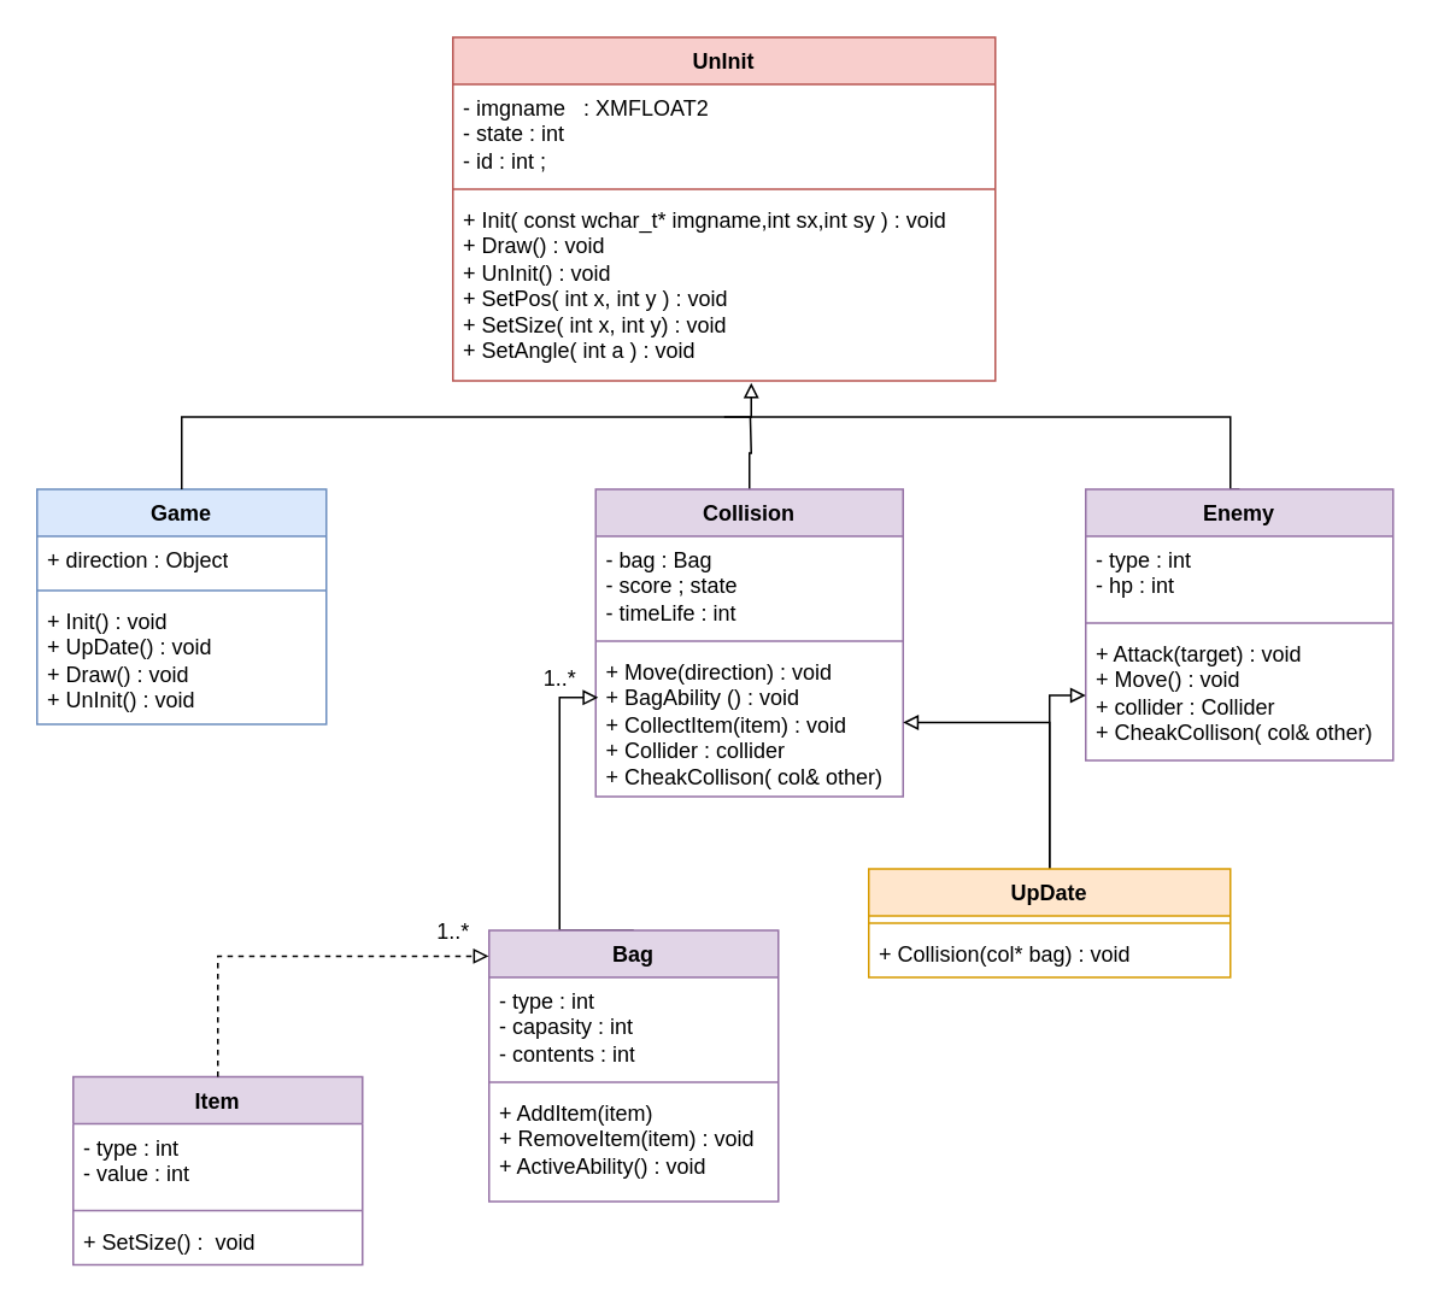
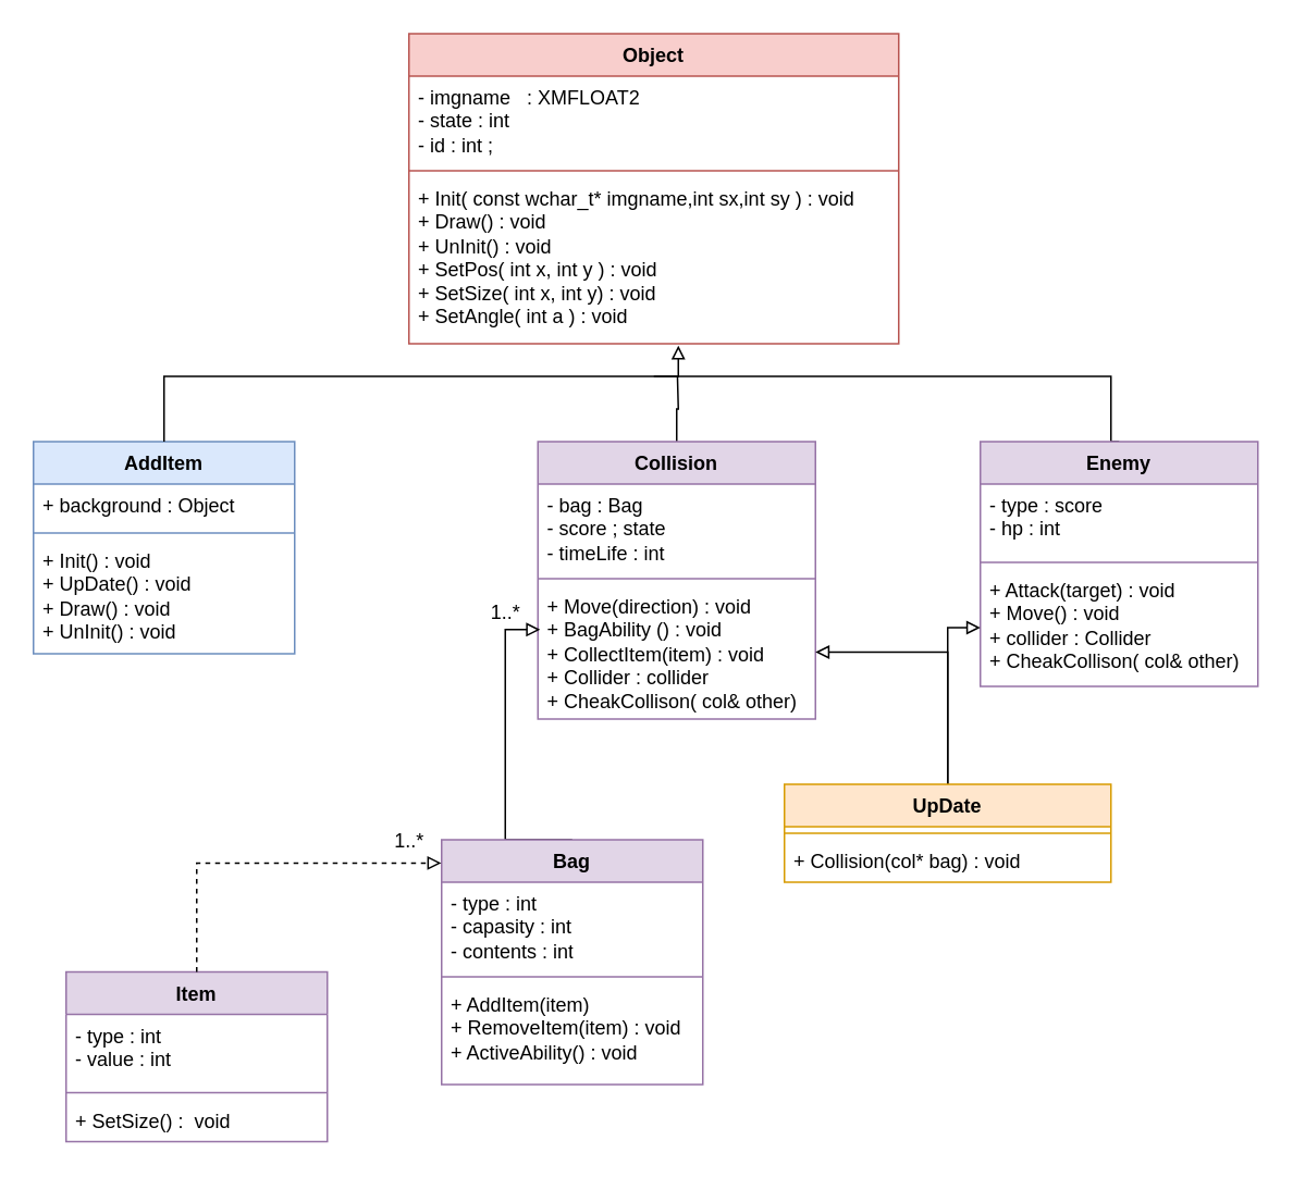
  <mxCell id="0" />
  <mxCell id="1" parent="0" />
- <mxCell id="2" value="UnInit" style="swimlane;fontStyle=1;align=center;verticalAlign=top;childLayout=stackLayout;horizontal=1;startSize=26;horizontalStack=0;resizeParent=1;resizeParentMax=0;resizeLast=0;collapsible=1;marginBottom=0;whiteSpace=wrap;html=1;fillColor=#f8cecc;strokeColor=#b85450;" vertex="1" parent="1"><mxGeometry x="250" y="20" width="300" height="190" as="geometry" /></mxCell>
+ <mxCell id="2" value="Object" style="swimlane;fontStyle=1;align=center;verticalAlign=top;childLayout=stackLayout;horizontal=1;startSize=26;horizontalStack=0;resizeParent=1;resizeParentMax=0;resizeLast=0;collapsible=1;marginBottom=0;whiteSpace=wrap;html=1;fillColor=#f8cecc;strokeColor=#b85450;" vertex="1" parent="1"><mxGeometry x="250" y="20" width="300" height="190" as="geometry" /></mxCell>
  <mxCell id="3" value="- imgname&amp;nbsp; &amp;nbsp;: XMFLOAT2&lt;div&gt;- state : int&lt;/div&gt;&lt;div&gt;- id : int ;&lt;/div&gt;&lt;div&gt;&lt;br&gt;&lt;/div&gt;" style="text;strokeColor=none;fillColor=none;align=left;verticalAlign=top;spacingLeft=4;spacingRight=4;overflow=hidden;rotatable=0;points=[[0,0.5],[1,0.5]];portConstraint=eastwest;whiteSpace=wrap;html=1;" vertex="1" parent="2"><mxGeometry y="26" width="300" height="54" as="geometry" /></mxCell>
  <mxCell id="4" value="" style="line;strokeWidth=1;fillColor=none;align=left;verticalAlign=middle;spacingTop=-1;spacingLeft=3;spacingRight=3;rotatable=0;labelPosition=right;points=[];portConstraint=eastwest;strokeColor=inherit;" vertex="1" parent="2"><mxGeometry y="80" width="300" height="8" as="geometry" /></mxCell>
  <mxCell id="5" value="+&amp;nbsp;Init( const wchar_t* imgname,int sx,int sy ) : void&lt;div&gt;+ Draw() : void&lt;/div&gt;&lt;div&gt;+ UnInit() : void&lt;/div&gt;&lt;div&gt;+ SetPos( int x, int y ) : void&lt;/div&gt;&lt;div&gt;+ SetSize( int x, int y) : void&lt;/div&gt;&lt;div&gt;+ SetAngle( int a ) : void&lt;/div&gt;&lt;div&gt;&lt;br&gt;&lt;/div&gt;" style="text;strokeColor=none;fillColor=none;align=left;verticalAlign=top;spacingLeft=4;spacingRight=4;overflow=hidden;rotatable=0;points=[[0,0.5],[1,0.5]];portConstraint=eastwest;whiteSpace=wrap;html=1;" vertex="1" parent="2"><mxGeometry y="88" width="300" height="102" as="geometry" /></mxCell>
- <mxCell id="6" value="Game" style="swimlane;fontStyle=1;align=center;verticalAlign=top;childLayout=stackLayout;horizontal=1;startSize=26;horizontalStack=0;resizeParent=1;resizeParentMax=0;resizeLast=0;collapsible=1;marginBottom=0;whiteSpace=wrap;html=1;fillColor=#dae8fc;strokeColor=#6c8ebf;" vertex="1" parent="1"><mxGeometry x="20" y="270" width="160" height="130" as="geometry" /></mxCell>
- <mxCell id="7" value="+ direction : Object" style="text;strokeColor=none;fillColor=none;align=left;verticalAlign=top;spacingLeft=4;spacingRight=4;overflow=hidden;rotatable=0;points=[[0,0.5],[1,0.5]];portConstraint=eastwest;whiteSpace=wrap;html=1;" vertex="1" parent="6"><mxGeometry y="26" width="160" height="26" as="geometry" /></mxCell>
+ <mxCell id="6" value="AddItem" style="swimlane;fontStyle=1;align=center;verticalAlign=top;childLayout=stackLayout;horizontal=1;startSize=26;horizontalStack=0;resizeParent=1;resizeParentMax=0;resizeLast=0;collapsible=1;marginBottom=0;whiteSpace=wrap;html=1;fillColor=#dae8fc;strokeColor=#6c8ebf;" vertex="1" parent="1"><mxGeometry x="20" y="270" width="160" height="130" as="geometry" /></mxCell>
+ <mxCell id="7" value="+ background : Object" style="text;strokeColor=none;fillColor=none;align=left;verticalAlign=top;spacingLeft=4;spacingRight=4;overflow=hidden;rotatable=0;points=[[0,0.5],[1,0.5]];portConstraint=eastwest;whiteSpace=wrap;html=1;" vertex="1" parent="6"><mxGeometry y="26" width="160" height="26" as="geometry" /></mxCell>
  <mxCell id="8" value="" style="line;strokeWidth=1;fillColor=none;align=left;verticalAlign=middle;spacingTop=-1;spacingLeft=3;spacingRight=3;rotatable=0;labelPosition=right;points=[];portConstraint=eastwest;strokeColor=inherit;" vertex="1" parent="6"><mxGeometry y="52" width="160" height="8" as="geometry" /></mxCell>
  <mxCell id="9" value="+ Init() : void&lt;div&gt;+ UpDate() : void&lt;br&gt;&lt;div&gt;+ Draw() : void&lt;/div&gt;&lt;div&gt;+ UnInit() : void&lt;/div&gt;&lt;div&gt;&lt;br&gt;&lt;/div&gt;&lt;/div&gt;" style="text;strokeColor=none;fillColor=none;align=left;verticalAlign=top;spacingLeft=4;spacingRight=4;overflow=hidden;rotatable=0;points=[[0,0.5],[1,0.5]];portConstraint=eastwest;whiteSpace=wrap;html=1;" vertex="1" parent="6"><mxGeometry y="60" width="160" height="70" as="geometry" /></mxCell>
  <mxCell id="10" style="rounded=0;orthogonalLoop=1;jettySize=auto;html=1;exitX=0.5;exitY=0;exitDx=0;exitDy=0;entryX=0.55;entryY=1.011;entryDx=0;entryDy=0;entryPerimeter=0;edgeStyle=orthogonalEdgeStyle;endArrow=block;endFill=0;" edge="1" parent="1" source="6" target="5"><mxGeometry relative="1" as="geometry"><Array as="points"><mxPoint x="100" y="230" /><mxPoint x="415" y="230" /></Array></mxGeometry></mxCell>
  <mxCell id="11" style="edgeStyle=orthogonalEdgeStyle;rounded=0;orthogonalLoop=1;jettySize=auto;html=1;exitX=0.5;exitY=0;exitDx=0;exitDy=0;endArrow=none;endFill=0;" edge="1" parent="1" source="12"><mxGeometry relative="1" as="geometry"><mxPoint x="414.471" y="230" as="targetPoint" /></mxGeometry></mxCell>
  <mxCell id="12" value="Collision" style="swimlane;fontStyle=1;align=center;verticalAlign=top;childLayout=stackLayout;horizontal=1;startSize=26;horizontalStack=0;resizeParent=1;resizeParentMax=0;resizeLast=0;collapsible=1;marginBottom=0;whiteSpace=wrap;html=1;fillColor=#e1d5e7;strokeColor=#9673a6;" vertex="1" parent="1"><mxGeometry x="329" y="270" width="170" height="170" as="geometry" /></mxCell>
  <mxCell id="13" value="- bag : Bag&lt;div&gt;- score ; state&amp;nbsp;&lt;/div&gt;&lt;div&gt;- timeLife : int&amp;nbsp;&lt;/div&gt;" style="text;strokeColor=none;fillColor=none;align=left;verticalAlign=top;spacingLeft=4;spacingRight=4;overflow=hidden;rotatable=0;points=[[0,0.5],[1,0.5]];portConstraint=eastwest;whiteSpace=wrap;html=1;" vertex="1" parent="12"><mxGeometry y="26" width="170" height="54" as="geometry" /></mxCell>
  <mxCell id="14" value="" style="line;strokeWidth=1;fillColor=none;align=left;verticalAlign=middle;spacingTop=-1;spacingLeft=3;spacingRight=3;rotatable=0;labelPosition=right;points=[];portConstraint=eastwest;strokeColor=inherit;" vertex="1" parent="12"><mxGeometry y="80" width="170" height="8" as="geometry" /></mxCell>
  <mxCell id="15" value="+ Move(direction) : void&lt;div&gt;+ BagAbility () : void&lt;/div&gt;&lt;div&gt;+ CollectItem(item) : void&lt;/div&gt;&lt;div&gt;+ Collider : collider&lt;/div&gt;&lt;div&gt;+ CheakCollison( col&amp;amp; other)&lt;br&gt;&lt;/div&gt;" style="text;strokeColor=none;fillColor=none;align=left;verticalAlign=top;spacingLeft=4;spacingRight=4;overflow=hidden;rotatable=0;points=[[0,0.5],[1,0.5]];portConstraint=eastwest;whiteSpace=wrap;html=1;" vertex="1" parent="12"><mxGeometry y="88" width="170" height="82" as="geometry" /></mxCell>
  <mxCell id="16" style="edgeStyle=orthogonalEdgeStyle;rounded=0;orthogonalLoop=1;jettySize=auto;html=1;exitX=0.5;exitY=0;exitDx=0;exitDy=0;endArrow=none;endFill=0;" edge="1" parent="1" source="17"><mxGeometry relative="1" as="geometry"><mxPoint x="400" y="230" as="targetPoint" /><Array as="points"><mxPoint x="680" y="230" /></Array></mxGeometry></mxCell>
  <mxCell id="17" value="Enemy" style="swimlane;fontStyle=1;align=center;verticalAlign=top;childLayout=stackLayout;horizontal=1;startSize=26;horizontalStack=0;resizeParent=1;resizeParentMax=0;resizeLast=0;collapsible=1;marginBottom=0;whiteSpace=wrap;html=1;fillColor=#e1d5e7;strokeColor=#9673a6;" vertex="1" parent="1"><mxGeometry x="600" y="270" width="170" height="150" as="geometry" /></mxCell>
- <mxCell id="18" value="- type : int&lt;div&gt;- hp : int&lt;/div&gt;&lt;div&gt;&lt;br&gt;&lt;/div&gt;" style="text;strokeColor=none;fillColor=none;align=left;verticalAlign=top;spacingLeft=4;spacingRight=4;overflow=hidden;rotatable=0;points=[[0,0.5],[1,0.5]];portConstraint=eastwest;whiteSpace=wrap;html=1;" vertex="1" parent="17"><mxGeometry y="26" width="170" height="44" as="geometry" /></mxCell>
+ <mxCell id="18" value="- type : score&lt;div&gt;- hp : int&lt;/div&gt;&lt;div&gt;&lt;br&gt;&lt;/div&gt;" style="text;strokeColor=none;fillColor=none;align=left;verticalAlign=top;spacingLeft=4;spacingRight=4;overflow=hidden;rotatable=0;points=[[0,0.5],[1,0.5]];portConstraint=eastwest;whiteSpace=wrap;html=1;" vertex="1" parent="17"><mxGeometry y="26" width="170" height="44" as="geometry" /></mxCell>
  <mxCell id="19" value="" style="line;strokeWidth=1;fillColor=none;align=left;verticalAlign=middle;spacingTop=-1;spacingLeft=3;spacingRight=3;rotatable=0;labelPosition=right;points=[];portConstraint=eastwest;strokeColor=inherit;" vertex="1" parent="17"><mxGeometry y="70" width="170" height="8" as="geometry" /></mxCell>
  <mxCell id="20" value="+ Attack(target) : void&lt;div&gt;+ Move() : void&amp;nbsp;&lt;/div&gt;&lt;div&gt;+ collider : Collider&lt;/div&gt;&lt;div&gt;+ CheakCollison( col&amp;amp; other)&lt;/div&gt;&lt;div&gt;&amp;nbsp;&lt;/div&gt;" style="text;strokeColor=none;fillColor=none;align=left;verticalAlign=top;spacingLeft=4;spacingRight=4;overflow=hidden;rotatable=0;points=[[0,0.5],[1,0.5]];portConstraint=eastwest;whiteSpace=wrap;html=1;" vertex="1" parent="17"><mxGeometry y="78" width="170" height="72" as="geometry" /></mxCell>
  <mxCell id="21" style="edgeStyle=orthogonalEdgeStyle;rounded=0;orthogonalLoop=1;jettySize=auto;html=1;exitX=0.5;exitY=0;exitDx=0;exitDy=0;endArrow=block;endFill=0;" edge="1" parent="1" source="23" target="15"><mxGeometry relative="1" as="geometry"><mxPoint x="410" y="430" as="targetPoint" /></mxGeometry></mxCell>
  <mxCell id="22" style="edgeStyle=orthogonalEdgeStyle;rounded=0;orthogonalLoop=1;jettySize=auto;html=1;exitX=0.5;exitY=0;exitDx=0;exitDy=0;entryX=0;entryY=0.5;entryDx=0;entryDy=0;endArrow=block;endFill=0;" edge="1" parent="1" source="23" target="20"><mxGeometry relative="1" as="geometry" /></mxCell>
  <mxCell id="23" value="UpDate" style="swimlane;fontStyle=1;align=center;verticalAlign=top;childLayout=stackLayout;horizontal=1;startSize=26;horizontalStack=0;resizeParent=1;resizeParentMax=0;resizeLast=0;collapsible=1;marginBottom=0;whiteSpace=wrap;html=1;fillColor=#ffe6cc;strokeColor=#d79b00;" vertex="1" parent="1"><mxGeometry x="480" y="480" width="200" height="60" as="geometry" /></mxCell>
  <mxCell id="24" value="" style="line;strokeWidth=1;fillColor=none;align=left;verticalAlign=middle;spacingTop=-1;spacingLeft=3;spacingRight=3;rotatable=0;labelPosition=right;points=[];portConstraint=eastwest;strokeColor=inherit;" vertex="1" parent="23"><mxGeometry y="26" width="200" height="8" as="geometry" /></mxCell>
  <mxCell id="25" value="+ Collision(col* bag) : void" style="text;strokeColor=none;fillColor=none;align=left;verticalAlign=top;spacingLeft=4;spacingRight=4;overflow=hidden;rotatable=0;points=[[0,0.5],[1,0.5]];portConstraint=eastwest;whiteSpace=wrap;html=1;" vertex="1" parent="23"><mxGeometry y="34" width="200" height="26" as="geometry" /></mxCell>
  <mxCell id="26" value="Item" style="swimlane;fontStyle=1;align=center;verticalAlign=top;childLayout=stackLayout;horizontal=1;startSize=26;horizontalStack=0;resizeParent=1;resizeParentMax=0;resizeLast=0;collapsible=1;marginBottom=0;whiteSpace=wrap;html=1;fillColor=#e1d5e7;strokeColor=#9673a6;" vertex="1" parent="1"><mxGeometry x="40" y="595" width="160" height="104" as="geometry" /></mxCell>
  <mxCell id="27" value="- type : int&lt;div&gt;- value : int&lt;/div&gt;" style="text;strokeColor=none;fillColor=none;align=left;verticalAlign=top;spacingLeft=4;spacingRight=4;overflow=hidden;rotatable=0;points=[[0,0.5],[1,0.5]];portConstraint=eastwest;whiteSpace=wrap;html=1;" vertex="1" parent="26"><mxGeometry y="26" width="160" height="44" as="geometry" /></mxCell>
  <mxCell id="28" value="" style="line;strokeWidth=1;fillColor=none;align=left;verticalAlign=middle;spacingTop=-1;spacingLeft=3;spacingRight=3;rotatable=0;labelPosition=right;points=[];portConstraint=eastwest;strokeColor=inherit;" vertex="1" parent="26"><mxGeometry y="70" width="160" height="8" as="geometry" /></mxCell>
  <mxCell id="29" value="+ SetSize() :&amp;nbsp; void" style="text;strokeColor=none;fillColor=none;align=left;verticalAlign=top;spacingLeft=4;spacingRight=4;overflow=hidden;rotatable=0;points=[[0,0.5],[1,0.5]];portConstraint=eastwest;whiteSpace=wrap;html=1;" vertex="1" parent="26"><mxGeometry y="78" width="160" height="26" as="geometry" /></mxCell>
  <mxCell id="30" style="edgeStyle=orthogonalEdgeStyle;rounded=0;orthogonalLoop=1;jettySize=auto;html=1;exitX=0.5;exitY=0;exitDx=0;exitDy=0;entryX=0.008;entryY=0.332;entryDx=0;entryDy=0;entryPerimeter=0;endArrow=block;endFill=0;" edge="1" parent="1" source="31" target="15"><mxGeometry relative="1" as="geometry"><mxPoint x="410" y="450" as="targetPoint" /><Array as="points"><mxPoint x="309" y="514" /><mxPoint x="309" y="385" /></Array></mxGeometry></mxCell>
  <mxCell id="31" value="Bag" style="swimlane;fontStyle=1;align=center;verticalAlign=top;childLayout=stackLayout;horizontal=1;startSize=26;horizontalStack=0;resizeParent=1;resizeParentMax=0;resizeLast=0;collapsible=1;marginBottom=0;whiteSpace=wrap;html=1;fillColor=#e1d5e7;strokeColor=#9673a6;" vertex="1" parent="1"><mxGeometry x="270" y="514" width="160" height="150" as="geometry" /></mxCell>
  <mxCell id="32" value="- type : int&lt;div&gt;- capasity : int&lt;/div&gt;&lt;div&gt;- contents : int&lt;/div&gt;" style="text;strokeColor=none;fillColor=none;align=left;verticalAlign=top;spacingLeft=4;spacingRight=4;overflow=hidden;rotatable=0;points=[[0,0.5],[1,0.5]];portConstraint=eastwest;whiteSpace=wrap;html=1;" vertex="1" parent="31"><mxGeometry y="26" width="160" height="54" as="geometry" /></mxCell>
  <mxCell id="33" value="" style="line;strokeWidth=1;fillColor=none;align=left;verticalAlign=middle;spacingTop=-1;spacingLeft=3;spacingRight=3;rotatable=0;labelPosition=right;points=[];portConstraint=eastwest;strokeColor=inherit;" vertex="1" parent="31"><mxGeometry y="80" width="160" height="8" as="geometry" /></mxCell>
  <mxCell id="34" value="+ AddItem(item)&lt;div&gt;+ RemoveItem(item) : void&lt;/div&gt;&lt;div&gt;+ ActiveAbility() : void&lt;/div&gt;" style="text;strokeColor=none;fillColor=none;align=left;verticalAlign=top;spacingLeft=4;spacingRight=4;overflow=hidden;rotatable=0;points=[[0,0.5],[1,0.5]];portConstraint=eastwest;whiteSpace=wrap;html=1;" vertex="1" parent="31"><mxGeometry y="88" width="160" height="62" as="geometry" /></mxCell>
  <mxCell id="35" style="edgeStyle=orthogonalEdgeStyle;rounded=0;orthogonalLoop=1;jettySize=auto;html=1;exitX=0.5;exitY=0;exitDx=0;exitDy=0;entryX=-0.001;entryY=0.095;entryDx=0;entryDy=0;entryPerimeter=0;endArrow=block;endFill=0;dashed=1;" edge="1" parent="1" source="26" target="31"><mxGeometry relative="1" as="geometry" /></mxCell>
  <mxCell id="36" value="1..*" style="text;html=1;align=center;verticalAlign=middle;resizable=0;points=[];autosize=1;strokeColor=none;fillColor=none;" vertex="1" parent="1"><mxGeometry x="289" y="360" width="40" height="30" as="geometry" /></mxCell>
  <mxCell id="37" value="1..*" style="text;html=1;align=center;verticalAlign=middle;resizable=0;points=[];autosize=1;strokeColor=none;fillColor=none;" vertex="1" parent="1"><mxGeometry x="230" y="500" width="40" height="30" as="geometry" /></mxCell>
